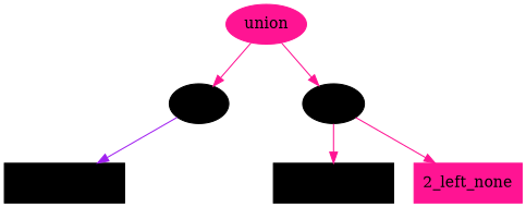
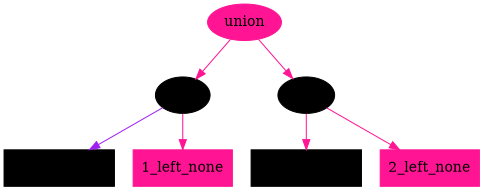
  strict digraph {
    node [color=black style=filled shape=box]
    edge [color=deeppink style=filled]
    n1 [color=deeppink label="union\n" shape=""]
    n2 [label="A\n" shape=""]
    n3 [label="last\n" shape=""]
    "1_right_none"
+   "1_left_none" [color=deeppink]
    "2_right_none"
    "2_left_none" [color=deeppink]
    n1 -> n2
    n1 -> n3
    n2 -> "1_right_none" [color=purple]
+   n2 -> "1_left_none"
    n3 -> "2_right_none"
    n3 -> "2_left_none"
  }
